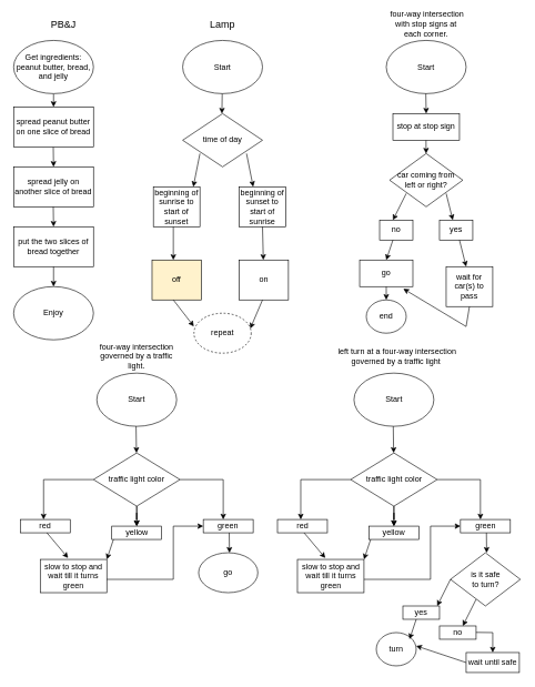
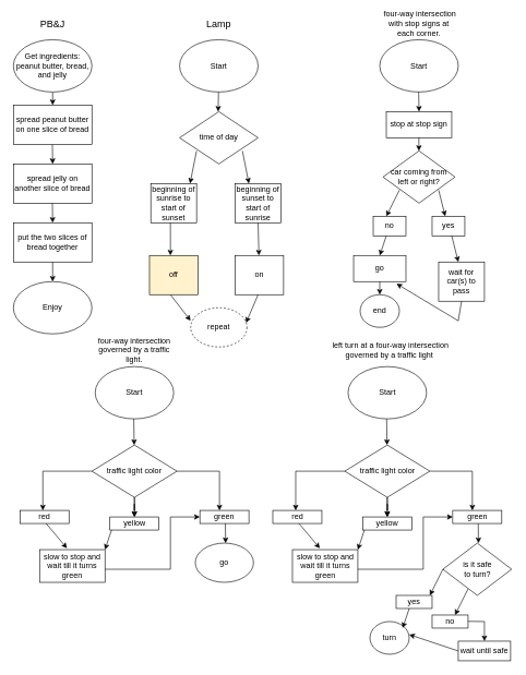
  <mxCell id="0" />
  <mxCell id="1" parent="0" />
  <mxCell id="2" value="Start" style="ellipse;whiteSpace=wrap;html=1;" vertex="1" parent="1"><mxGeometry x="274" y="60" width="120" height="80" as="geometry" /></mxCell>
- <mxCell id="3" value="&lt;font style=&quot;font-size: 15px;&quot;&gt;PB&amp;amp;J&lt;/font&gt;" style="text;html=1;strokeColor=none;fillColor=none;align=center;verticalAlign=middle;whiteSpace=wrap;rounded=0;" vertex="1" parent="1"><mxGeometry x="65" y="20" width="60" height="30" as="geometry" /></mxCell>
+ <mxCell id="3" value="&lt;font style=&quot;font-size: 15px;&quot;&gt;PB&amp;amp;J&lt;/font&gt;" style="text;html=1;strokeColor=none;fillColor=none;align=center;verticalAlign=middle;whiteSpace=wrap;rounded=0;" vertex="1" parent="1"><mxGeometry x="50" y="20" width="60" height="30" as="geometry" /></mxCell>
  <mxCell id="4" value="" style="group" vertex="1" connectable="0" parent="1"><mxGeometry x="140" y="210" width="120" height="290" as="geometry" /></mxCell>
  <mxCell id="5" value="" style="group" vertex="1" connectable="0" parent="4"><mxGeometry x="-120" y="10" width="120" height="210" as="geometry" /></mxCell>
  <mxCell id="6" value="spread jelly on another slice of bread" style="rounded=0;whiteSpace=wrap;html=1;" vertex="1" parent="5"><mxGeometry y="30" width="120" height="60" as="geometry" /></mxCell>
  <mxCell id="7" value="put the two slices of bread together" style="rounded=0;whiteSpace=wrap;html=1;" vertex="1" parent="5"><mxGeometry y="120" width="120" height="60" as="geometry" /></mxCell>
  <mxCell id="8" value="" style="group" vertex="1" connectable="0" parent="5"><mxGeometry x="59.57" width="0.43" height="210" as="geometry" /></mxCell>
  <mxCell id="9" value="" style="endArrow=classic;html=1;rounded=0;" edge="1" parent="8"><mxGeometry width="50" height="50" relative="1" as="geometry"><mxPoint as="sourcePoint" /><mxPoint x="0.43" y="30" as="targetPoint" /></mxGeometry></mxCell>
  <mxCell id="10" value="" style="endArrow=classic;html=1;rounded=0;" edge="1" parent="8"><mxGeometry width="50" height="50" relative="1" as="geometry"><mxPoint y="90" as="sourcePoint" /><mxPoint x="0.43" y="120" as="targetPoint" /></mxGeometry></mxCell>
  <mxCell id="11" value="" style="endArrow=classic;html=1;rounded=0;exitX=0.5;exitY=1;exitDx=0;exitDy=0;" edge="1" parent="8" source="7"><mxGeometry width="50" height="50" relative="1" as="geometry"><mxPoint x="-9.57" y="180" as="sourcePoint" /><mxPoint x="0.43" y="210" as="targetPoint" /></mxGeometry></mxCell>
  <mxCell id="12" value="" style="group" vertex="1" connectable="0" parent="1"><mxGeometry x="20" y="60" width="120" height="160" as="geometry" /></mxCell>
  <mxCell id="13" value="spread peanut butter on one slice of bread" style="rounded=0;whiteSpace=wrap;html=1;" vertex="1" parent="12"><mxGeometry y="100" width="120" height="60" as="geometry" /></mxCell>
  <mxCell id="14" value="" style="endArrow=classic;html=1;rounded=0;exitX=0.5;exitY=1;exitDx=0;exitDy=0;" edge="1" parent="12"><mxGeometry width="50" height="50" relative="1" as="geometry"><mxPoint x="60" y="80" as="sourcePoint" /><mxPoint x="60" y="100" as="targetPoint" /></mxGeometry></mxCell>
  <mxCell id="15" value="Get ingredients: peanut butter, bread, and jelly" style="ellipse;whiteSpace=wrap;html=1;" vertex="1" parent="12"><mxGeometry width="120" height="80" as="geometry" /></mxCell>
  <mxCell id="16" value="Enjoy" style="ellipse;whiteSpace=wrap;html=1;" vertex="1" parent="1"><mxGeometry x="20" y="430" width="120" height="80" as="geometry" /></mxCell>
  <mxCell id="17" value="" style="endArrow=classic;html=1;rounded=0;fontSize=15;" edge="1" parent="1"><mxGeometry width="50" height="50" relative="1" as="geometry"><mxPoint x="333.47" y="140" as="sourcePoint" /><mxPoint x="333" y="170" as="targetPoint" /></mxGeometry></mxCell>
  <mxCell id="18" value="&lt;h6 style=&quot;line-height: 100%;&quot;&gt;&lt;font style=&quot;font-size: 12px; font-weight: normal;&quot;&gt;time of day&lt;/font&gt;&lt;/h6&gt;" style="rhombus;whiteSpace=wrap;html=1;fontSize=15;" vertex="1" parent="1"><mxGeometry x="274" y="170" width="120" height="80" as="geometry" /></mxCell>
  <mxCell id="19" value="" style="endArrow=classic;html=1;rounded=0;fontSize=12;" edge="1" parent="1"><mxGeometry width="50" height="50" relative="1" as="geometry"><mxPoint x="300" y="230" as="sourcePoint" /><mxPoint x="290" y="280" as="targetPoint" /></mxGeometry></mxCell>
  <mxCell id="20" value="" style="endArrow=classic;html=1;rounded=0;fontSize=12;" edge="1" parent="1"><mxGeometry width="50" height="50" relative="1" as="geometry"><mxPoint x="370" y="230" as="sourcePoint" /><mxPoint x="380" y="280" as="targetPoint" /></mxGeometry></mxCell>
  <mxCell id="21" value="beginning of sunrise to start of sunset" style="rounded=0;whiteSpace=wrap;html=1;fontSize=12;" vertex="1" parent="1"><mxGeometry x="230" y="280" width="70" height="60" as="geometry" /></mxCell>
  <mxCell id="22" value="beginning of sunset to start of sunrise" style="rounded=0;whiteSpace=wrap;html=1;fontSize=12;" vertex="1" parent="1"><mxGeometry x="359" y="280" width="70" height="60" as="geometry" /></mxCell>
  <mxCell id="23" value="" style="endArrow=classic;html=1;rounded=0;fontSize=12;" edge="1" parent="1"><mxGeometry width="50" height="50" relative="1" as="geometry"><mxPoint x="260" y="340" as="sourcePoint" /><mxPoint x="260" y="390" as="targetPoint" /></mxGeometry></mxCell>
  <mxCell id="24" value="" style="endArrow=classic;html=1;rounded=0;fontSize=12;" edge="1" parent="1" target="25"><mxGeometry width="50" height="50" relative="1" as="geometry"><mxPoint x="394" y="340" as="sourcePoint" /><mxPoint x="394" y="390" as="targetPoint" /></mxGeometry></mxCell>
  <mxCell id="25" value="on" style="rounded=0;whiteSpace=wrap;html=1;fontSize=12;" vertex="1" parent="1"><mxGeometry x="359" y="390" width="74" height="60" as="geometry" /></mxCell>
  <mxCell id="26" value="off" style="rounded=0;whiteSpace=wrap;html=1;fontSize=12;fillColor=#fff2cc;" vertex="1" parent="1"><mxGeometry x="228" y="390" width="74" height="60" as="geometry" /></mxCell>
  <mxCell id="27" value="Start" style="ellipse;whiteSpace=wrap;html=1;fontSize=12;" vertex="1" parent="1"><mxGeometry x="580" y="60" width="120" height="80" as="geometry" /></mxCell>
  <mxCell id="28" value="&lt;font style=&quot;font-size: 15px;&quot;&gt;Lamp&lt;/font&gt;" style="text;html=1;strokeColor=none;fillColor=none;align=center;verticalAlign=middle;whiteSpace=wrap;rounded=0;" vertex="1" parent="1"><mxGeometry x="304" y="20" width="60" height="30" as="geometry" /></mxCell>
  <mxCell id="29" value="" style="endArrow=classic;html=1;rounded=0;fontSize=12;" edge="1" parent="1"><mxGeometry width="50" height="50" relative="1" as="geometry"><mxPoint x="639.47" y="140" as="sourcePoint" /><mxPoint x="640" y="170" as="targetPoint" /></mxGeometry></mxCell>
  <mxCell id="30" value="stop at stop sign" style="rounded=0;whiteSpace=wrap;html=1;fontSize=12;" vertex="1" parent="1"><mxGeometry x="590" y="170" width="100" height="40" as="geometry" /></mxCell>
  <mxCell id="31" value="" style="endArrow=classic;html=1;rounded=0;fontSize=12;" edge="1" parent="1" target="32"><mxGeometry width="50" height="50" relative="1" as="geometry"><mxPoint x="639.77" y="210" as="sourcePoint" /><mxPoint x="640" y="250" as="targetPoint" /></mxGeometry></mxCell>
  <mxCell id="32" value="car coming from &lt;br&gt;left or right?" style="rhombus;whiteSpace=wrap;html=1;fontSize=12;" vertex="1" parent="1"><mxGeometry x="585" y="230" width="110" height="80" as="geometry" /></mxCell>
  <mxCell id="33" value="" style="endArrow=classic;html=1;rounded=0;fontSize=12;" edge="1" parent="1"><mxGeometry width="50" height="50" relative="1" as="geometry"><mxPoint x="610" y="290" as="sourcePoint" /><mxPoint x="590" y="330" as="targetPoint" /></mxGeometry></mxCell>
  <mxCell id="34" value="" style="endArrow=classic;html=1;rounded=0;fontSize=12;" edge="1" parent="1"><mxGeometry width="50" height="50" relative="1" as="geometry"><mxPoint x="670" y="290" as="sourcePoint" /><mxPoint x="680" y="330" as="targetPoint" /></mxGeometry></mxCell>
  <mxCell id="35" value="no" style="rounded=0;whiteSpace=wrap;html=1;fontSize=12;" vertex="1" parent="1"><mxGeometry x="570" y="330" width="50" height="30" as="geometry" /></mxCell>
  <mxCell id="36" value="yes" style="rounded=0;whiteSpace=wrap;html=1;fontSize=12;" vertex="1" parent="1"><mxGeometry x="660" y="330" width="50" height="30" as="geometry" /></mxCell>
  <mxCell id="37" value="go" style="rounded=0;whiteSpace=wrap;html=1;fontSize=12;" vertex="1" parent="1"><mxGeometry x="540" y="390" width="80" height="40" as="geometry" /></mxCell>
  <mxCell id="38" value="" style="endArrow=classic;html=1;rounded=0;fontSize=12;" edge="1" parent="1"><mxGeometry width="50" height="50" relative="1" as="geometry"><mxPoint x="590" y="360" as="sourcePoint" /><mxPoint x="580" y="390" as="targetPoint" /></mxGeometry></mxCell>
  <mxCell id="39" value="" style="endArrow=classic;html=1;rounded=0;fontSize=12;" edge="1" parent="1"><mxGeometry width="50" height="50" relative="1" as="geometry"><mxPoint x="690" y="360" as="sourcePoint" /><mxPoint x="700" y="400" as="targetPoint" /></mxGeometry></mxCell>
  <mxCell id="40" value="wait for car(s) to pass" style="rounded=0;whiteSpace=wrap;html=1;fontSize=12;" vertex="1" parent="1"><mxGeometry x="670" y="400" width="70" height="60" as="geometry" /></mxCell>
  <mxCell id="41" value="" style="endArrow=classic;html=1;rounded=0;fontSize=12;exitX=0.5;exitY=1;exitDx=0;exitDy=0;entryX=0.82;entryY=1.081;entryDx=0;entryDy=0;entryPerimeter=0;" edge="1" parent="1" source="40" target="37"><mxGeometry width="50" height="50" relative="1" as="geometry"><mxPoint x="670" y="510" as="sourcePoint" /><mxPoint x="660" y="510" as="targetPoint" /><Array as="points"><mxPoint x="700" y="490" /></Array></mxGeometry></mxCell>
  <mxCell id="42" value="" style="endArrow=classic;html=1;rounded=0;fontSize=12;" edge="1" parent="1"><mxGeometry width="50" height="50" relative="1" as="geometry"><mxPoint x="579.6" y="430" as="sourcePoint" /><mxPoint x="579.6" y="430" as="targetPoint" /></mxGeometry></mxCell>
  <mxCell id="43" value="end" style="ellipse;whiteSpace=wrap;html=1;fontSize=12;" vertex="1" parent="1"><mxGeometry x="550" y="450" width="60" height="50" as="geometry" /></mxCell>
  <mxCell id="44" value="" style="endArrow=classic;html=1;rounded=0;fontSize=12;" edge="1" parent="1"><mxGeometry width="50" height="50" relative="1" as="geometry"><mxPoint x="580" y="430" as="sourcePoint" /><mxPoint x="580" y="450" as="targetPoint" /></mxGeometry></mxCell>
  <mxCell id="45" value="&amp;nbsp;four-way intersection with stop signs at each corner." style="text;html=1;strokeColor=none;fillColor=none;align=center;verticalAlign=middle;whiteSpace=wrap;rounded=0;" vertex="1" parent="1"><mxGeometry x="580" y="20" width="120" height="30" as="geometry" /></mxCell>
  <mxCell id="46" value="repeat" style="ellipse;whiteSpace=wrap;html=1;fontSize=12;dashed=1;" vertex="1" parent="1"><mxGeometry x="291" y="470" width="86" height="60" as="geometry" /></mxCell>
  <mxCell id="47" value="" style="endArrow=classic;html=1;rounded=0;fontSize=12;entryX=0.984;entryY=0.383;entryDx=0;entryDy=0;entryPerimeter=0;" edge="1" parent="1" target="46"><mxGeometry width="50" height="50" relative="1" as="geometry"><mxPoint x="394" y="450" as="sourcePoint" /><mxPoint x="334" y="490" as="targetPoint" /></mxGeometry></mxCell>
  <mxCell id="48" value="" style="endArrow=classic;html=1;rounded=0;fontSize=12;entryX=-0.002;entryY=0.33;entryDx=0;entryDy=0;entryPerimeter=0;" edge="1" parent="1" target="46"><mxGeometry width="50" height="50" relative="1" as="geometry"><mxPoint x="260" y="450" as="sourcePoint" /><mxPoint x="310" y="405" as="targetPoint" /></mxGeometry></mxCell>
  <mxCell id="49" value="" style="endArrow=classic;html=1;rounded=0;fontSize=12;" edge="1" parent="1"><mxGeometry width="50" height="50" relative="1" as="geometry"><mxPoint x="140" y="720" as="sourcePoint" /><mxPoint x="65" y="780" as="targetPoint" /><Array as="points"><mxPoint x="65" y="720" /></Array></mxGeometry></mxCell>
  <mxCell id="50" value="red" style="rounded=0;whiteSpace=wrap;html=1;fontSize=12;" vertex="1" parent="1"><mxGeometry x="30" y="780" width="75" height="20" as="geometry" /></mxCell>
  <mxCell id="51" value="slow to stop and wait till it turns green" style="rounded=0;whiteSpace=wrap;html=1;fontSize=12;" vertex="1" parent="1"><mxGeometry x="60" y="840" width="100" height="50" as="geometry" /></mxCell>
  <mxCell id="52" value="" style="endArrow=classic;html=1;rounded=0;fontSize=12;entryX=0.419;entryY=-0.042;entryDx=0;entryDy=0;entryPerimeter=0;" edge="1" parent="1" target="51"><mxGeometry width="50" height="50" relative="1" as="geometry"><mxPoint x="70" y="800" as="sourcePoint" /><mxPoint x="120" y="750" as="targetPoint" /></mxGeometry></mxCell>
  <mxCell id="53" value="" style="endArrow=classic;html=1;rounded=0;fontSize=12;entryX=0;entryY=0.5;entryDx=0;entryDy=0;" edge="1" parent="1" target="55"><mxGeometry width="50" height="50" relative="1" as="geometry"><mxPoint x="160" y="870" as="sourcePoint" /><mxPoint x="260" y="790" as="targetPoint" /><Array as="points"><mxPoint x="260" y="870" /><mxPoint x="260" y="790" /></Array></mxGeometry></mxCell>
  <mxCell id="54" value="Start" style="ellipse;whiteSpace=wrap;html=1;fontSize=12;" vertex="1" parent="1"><mxGeometry x="145" y="560" width="120" height="80" as="geometry" /></mxCell>
  <mxCell id="55" value="green" style="rounded=0;whiteSpace=wrap;html=1;fontSize=12;" vertex="1" parent="1"><mxGeometry x="305" y="780" width="75" height="20" as="geometry" /></mxCell>
  <mxCell id="56" value="" style="endArrow=classic;html=1;rounded=0;fontSize=12;entryX=0.604;entryY=0.002;entryDx=0;entryDy=0;entryPerimeter=0;" edge="1" parent="1"><mxGeometry width="50" height="50" relative="1" as="geometry"><mxPoint x="344" y="800" as="sourcePoint" /><mxPoint x="344.36" y="830.08" as="targetPoint" /></mxGeometry></mxCell>
  <mxCell id="57" value="" style="endArrow=classic;html=1;rounded=0;fontSize=12;" edge="1" parent="1"><mxGeometry width="50" height="50" relative="1" as="geometry"><mxPoint x="204" y="640" as="sourcePoint" /><mxPoint x="204.571" y="680" as="targetPoint" /></mxGeometry></mxCell>
  <mxCell id="58" style="edgeStyle=orthogonalEdgeStyle;rounded=0;orthogonalLoop=1;jettySize=auto;html=1;entryX=0.5;entryY=0;entryDx=0;entryDy=0;fontSize=12;" edge="1" parent="1" source="59" target="62"><mxGeometry relative="1" as="geometry" /></mxCell>
  <mxCell id="59" value="traffic light color" style="rhombus;whiteSpace=wrap;html=1;fontSize=12;" vertex="1" parent="1"><mxGeometry x="140" y="680" width="130" height="80" as="geometry" /></mxCell>
  <mxCell id="60" value="" style="endArrow=classic;html=1;rounded=0;fontSize=12;" edge="1" parent="1"><mxGeometry width="50" height="50" relative="1" as="geometry"><mxPoint x="270" y="720" as="sourcePoint" /><mxPoint x="335" y="780" as="targetPoint" /><Array as="points"><mxPoint x="335" y="720" /></Array></mxGeometry></mxCell>
  <mxCell id="61" value="" style="endArrow=classic;html=1;rounded=0;fontSize=12;" edge="1" parent="1" target="62"><mxGeometry width="50" height="50" relative="1" as="geometry"><mxPoint x="205" y="760" as="sourcePoint" /><mxPoint x="205" y="800" as="targetPoint" /></mxGeometry></mxCell>
  <mxCell id="62" value="yellow" style="rounded=0;whiteSpace=wrap;html=1;fontSize=12;" vertex="1" parent="1"><mxGeometry x="167.5" y="790" width="75" height="20" as="geometry" /></mxCell>
  <mxCell id="63" value="" style="endArrow=classic;html=1;rounded=0;fontSize=12;entryX=1;entryY=0;entryDx=0;entryDy=0;" edge="1" parent="1" target="51"><mxGeometry width="50" height="50" relative="1" as="geometry"><mxPoint x="170" y="810" as="sourcePoint" /><mxPoint x="201.9" y="847.9" as="targetPoint" /></mxGeometry></mxCell>
  <mxCell id="64" value="go" style="ellipse;whiteSpace=wrap;html=1;" vertex="1" parent="1"><mxGeometry x="298" y="830" width="89" height="60" as="geometry" /></mxCell>
  <mxCell id="65" value="four-way intersection governed by a traffic light." style="text;html=1;strokeColor=none;fillColor=none;align=center;verticalAlign=middle;whiteSpace=wrap;rounded=0;" vertex="1" parent="1"><mxGeometry x="140" y="520" width="130" height="30" as="geometry" /></mxCell>
  <mxCell id="66" value="" style="group" vertex="1" connectable="0" parent="1"><mxGeometry x="416.5" y="560" width="357" height="350" as="geometry" /></mxCell>
  <mxCell id="67" value="" style="endArrow=classic;html=1;rounded=0;fontSize=12;" edge="1" parent="66"><mxGeometry width="50" height="50" relative="1" as="geometry"><mxPoint x="110" y="160" as="sourcePoint" /><mxPoint x="35" y="220" as="targetPoint" /><Array as="points"><mxPoint x="35" y="160" /></Array></mxGeometry></mxCell>
  <mxCell id="68" value="red" style="rounded=0;whiteSpace=wrap;html=1;fontSize=12;" vertex="1" parent="66"><mxGeometry y="220" width="75" height="20" as="geometry" /></mxCell>
  <mxCell id="69" value="slow to stop and wait till it turns green" style="rounded=0;whiteSpace=wrap;html=1;fontSize=12;" vertex="1" parent="66"><mxGeometry x="30" y="280" width="100" height="50" as="geometry" /></mxCell>
  <mxCell id="70" value="" style="endArrow=classic;html=1;rounded=0;fontSize=12;entryX=0.419;entryY=-0.042;entryDx=0;entryDy=0;entryPerimeter=0;" edge="1" parent="66" target="69"><mxGeometry width="50" height="50" relative="1" as="geometry"><mxPoint x="40" y="240" as="sourcePoint" /><mxPoint x="90" y="190" as="targetPoint" /></mxGeometry></mxCell>
  <mxCell id="71" value="" style="endArrow=classic;html=1;rounded=0;fontSize=12;entryX=0;entryY=0.5;entryDx=0;entryDy=0;" edge="1" parent="66" target="73"><mxGeometry width="50" height="50" relative="1" as="geometry"><mxPoint x="130" y="310" as="sourcePoint" /><mxPoint x="230" y="230" as="targetPoint" /><Array as="points"><mxPoint x="230" y="310" /><mxPoint x="230" y="230" /></Array></mxGeometry></mxCell>
  <mxCell id="72" value="Start" style="ellipse;whiteSpace=wrap;html=1;fontSize=12;" vertex="1" parent="66"><mxGeometry x="115" width="120" height="80" as="geometry" /></mxCell>
  <mxCell id="73" value="green" style="rounded=0;whiteSpace=wrap;html=1;fontSize=12;" vertex="1" parent="66"><mxGeometry x="275" y="220" width="75" height="20" as="geometry" /></mxCell>
  <mxCell id="74" value="" style="endArrow=classic;html=1;rounded=0;fontSize=12;entryX=0.604;entryY=0.002;entryDx=0;entryDy=0;entryPerimeter=0;" edge="1" parent="66"><mxGeometry width="50" height="50" relative="1" as="geometry"><mxPoint x="314" y="240" as="sourcePoint" /><mxPoint x="314.36" y="270.08" as="targetPoint" /></mxGeometry></mxCell>
  <mxCell id="75" value="" style="endArrow=classic;html=1;rounded=0;fontSize=12;" edge="1" parent="66"><mxGeometry width="50" height="50" relative="1" as="geometry"><mxPoint x="174" y="80" as="sourcePoint" /><mxPoint x="174.571" y="120" as="targetPoint" /></mxGeometry></mxCell>
  <mxCell id="76" value="traffic light color" style="rhombus;whiteSpace=wrap;html=1;fontSize=12;" vertex="1" parent="66"><mxGeometry x="110" y="120" width="130" height="80" as="geometry" /></mxCell>
  <mxCell id="77" value="" style="endArrow=classic;html=1;rounded=0;fontSize=12;" edge="1" parent="66"><mxGeometry width="50" height="50" relative="1" as="geometry"><mxPoint x="240" y="160" as="sourcePoint" /><mxPoint x="305" y="220" as="targetPoint" /><Array as="points"><mxPoint x="305" y="160" /></Array></mxGeometry></mxCell>
  <mxCell id="78" value="" style="endArrow=classic;html=1;rounded=0;fontSize=12;" edge="1" parent="66" target="79"><mxGeometry width="50" height="50" relative="1" as="geometry"><mxPoint x="175" y="200" as="sourcePoint" /><mxPoint x="175" y="240" as="targetPoint" /></mxGeometry></mxCell>
  <mxCell id="79" value="yellow" style="rounded=0;whiteSpace=wrap;html=1;fontSize=12;" vertex="1" parent="66"><mxGeometry x="137.5" y="230" width="75" height="20" as="geometry" /></mxCell>
  <mxCell id="80" style="edgeStyle=orthogonalEdgeStyle;rounded=0;orthogonalLoop=1;jettySize=auto;html=1;entryX=0.5;entryY=0;entryDx=0;entryDy=0;fontSize=12;" edge="1" parent="66" source="76" target="79"><mxGeometry relative="1" as="geometry" /></mxCell>
  <mxCell id="81" value="" style="endArrow=classic;html=1;rounded=0;fontSize=12;entryX=1;entryY=0;entryDx=0;entryDy=0;" edge="1" parent="66" target="69"><mxGeometry width="50" height="50" relative="1" as="geometry"><mxPoint x="140" y="250" as="sourcePoint" /><mxPoint x="171.9" y="287.9" as="targetPoint" /></mxGeometry></mxCell>
  <mxCell id="82" value="is it safe&lt;br&gt;to turn?" style="rhombus;whiteSpace=wrap;html=1;" vertex="1" parent="66"><mxGeometry x="260" y="270" width="105" height="80" as="geometry" /></mxCell>
  <mxCell id="83" value="" style="endArrow=classic;html=1;rounded=0;" edge="1" parent="66"><mxGeometry width="50" height="50" relative="1" as="geometry"><mxPoint x="260" y="310" as="sourcePoint" /><mxPoint x="240" y="350" as="targetPoint" /></mxGeometry></mxCell>
  <mxCell id="84" value="" style="endArrow=classic;html=1;rounded=0;" edge="1" parent="1"><mxGeometry width="50" height="50" relative="1" as="geometry"><mxPoint x="715" y="900" as="sourcePoint" /><mxPoint x="695" y="940" as="targetPoint" /></mxGeometry></mxCell>
  <mxCell id="85" value="yes" style="rounded=0;whiteSpace=wrap;html=1;" vertex="1" parent="1"><mxGeometry x="605" y="910" width="55" height="20" as="geometry" /></mxCell>
  <mxCell id="86" value="no" style="rounded=0;whiteSpace=wrap;html=1;" vertex="1" parent="1"><mxGeometry x="660" y="940" width="55" height="20" as="geometry" /></mxCell>
  <mxCell id="87" value="" style="endArrow=classic;html=1;rounded=0;" edge="1" parent="1" target="88"><mxGeometry width="50" height="50" relative="1" as="geometry"><mxPoint x="715" y="949.71" as="sourcePoint" /><mxPoint x="740" y="980" as="targetPoint" /><Array as="points"><mxPoint x="740" y="950" /></Array></mxGeometry></mxCell>
  <mxCell id="88" value="wait until safe" style="rounded=0;whiteSpace=wrap;html=1;" vertex="1" parent="1"><mxGeometry x="700" y="980" width="80" height="30" as="geometry" /></mxCell>
  <mxCell id="89" value="turn" style="ellipse;whiteSpace=wrap;html=1;" vertex="1" parent="1"><mxGeometry x="565" y="950" width="60" height="50" as="geometry" /></mxCell>
  <mxCell id="90" value="" style="endArrow=classic;html=1;rounded=0;" edge="1" parent="1"><mxGeometry width="50" height="50" relative="1" as="geometry"><mxPoint x="625" y="930" as="sourcePoint" /><mxPoint x="615" y="960" as="targetPoint" /></mxGeometry></mxCell>
  <mxCell id="91" value="" style="endArrow=classic;html=1;rounded=0;exitX=0;exitY=0.5;exitDx=0;exitDy=0;" edge="1" parent="1" source="88"><mxGeometry width="50" height="50" relative="1" as="geometry"><mxPoint x="635" y="940" as="sourcePoint" /><mxPoint x="625" y="970" as="targetPoint" /></mxGeometry></mxCell>
  <mxCell id="92" value="&amp;nbsp;left turn at a four-way intersection governed by a traffic light" style="text;html=1;strokeColor=none;fillColor=none;align=center;verticalAlign=middle;whiteSpace=wrap;rounded=0;" vertex="1" parent="1"><mxGeometry x="500" y="520" width="190" height="30" as="geometry" /></mxCell>
